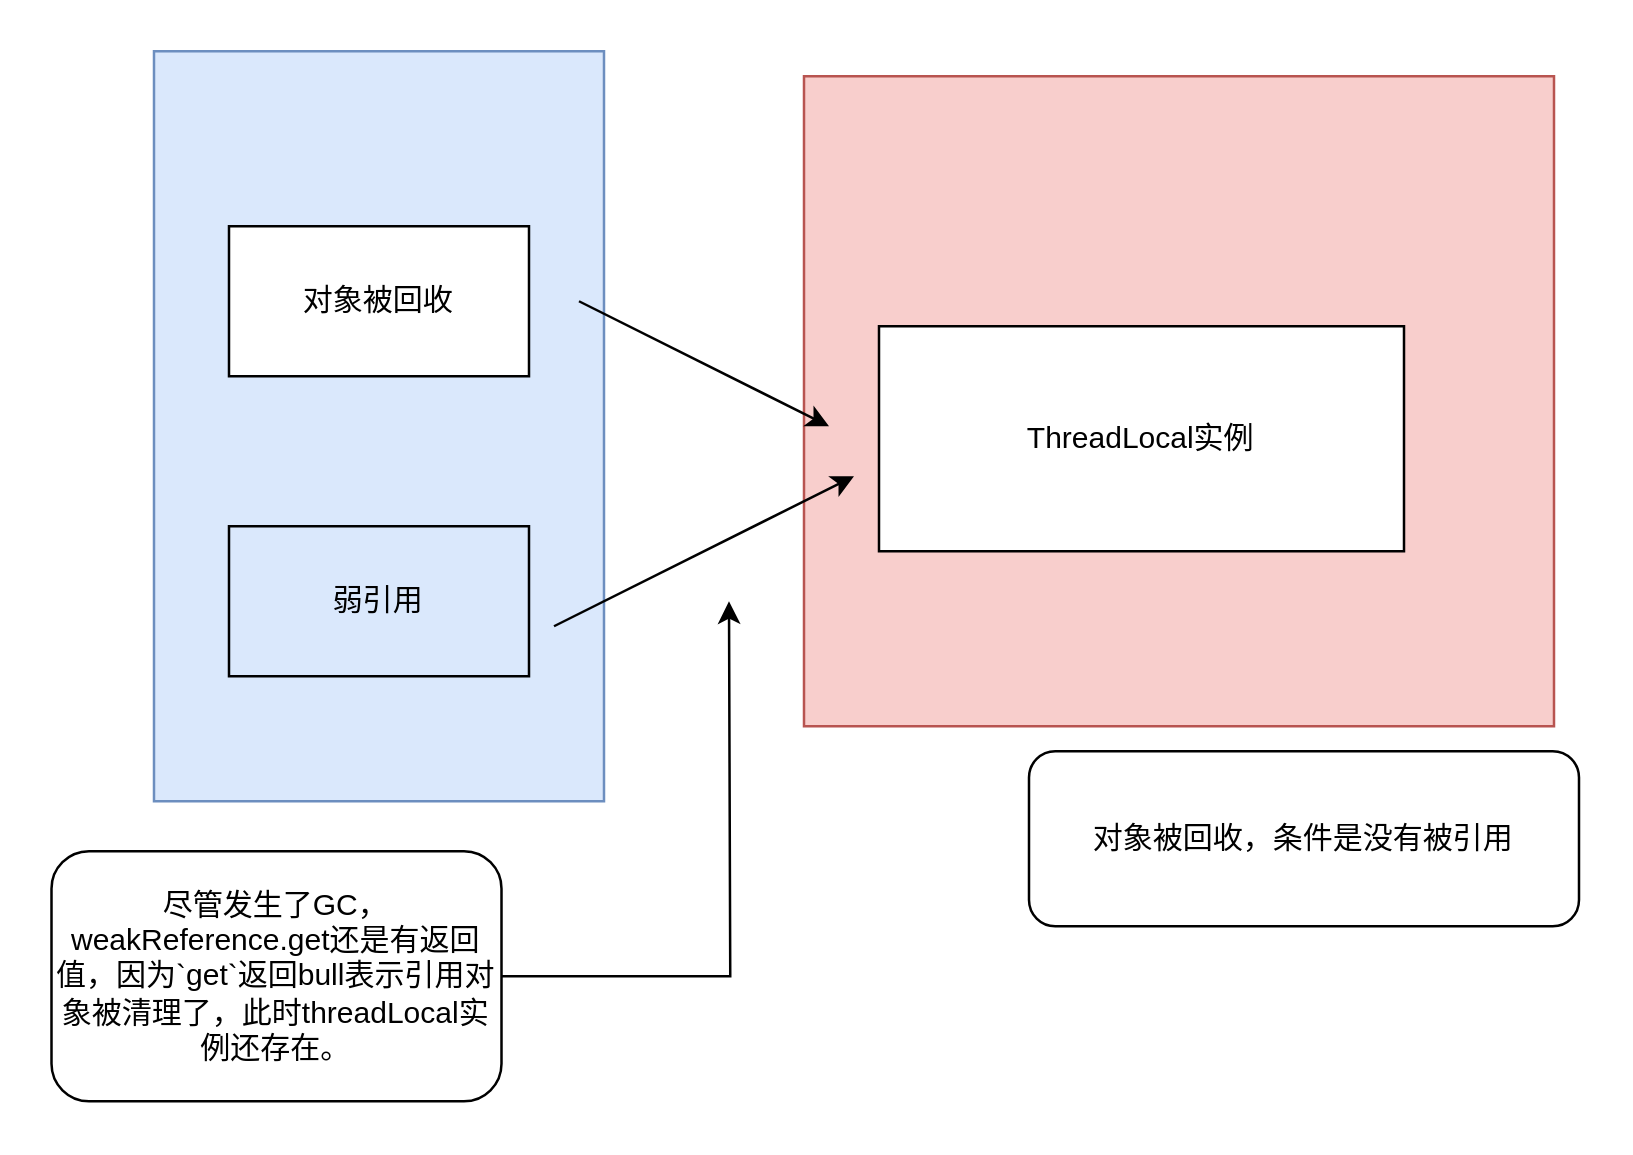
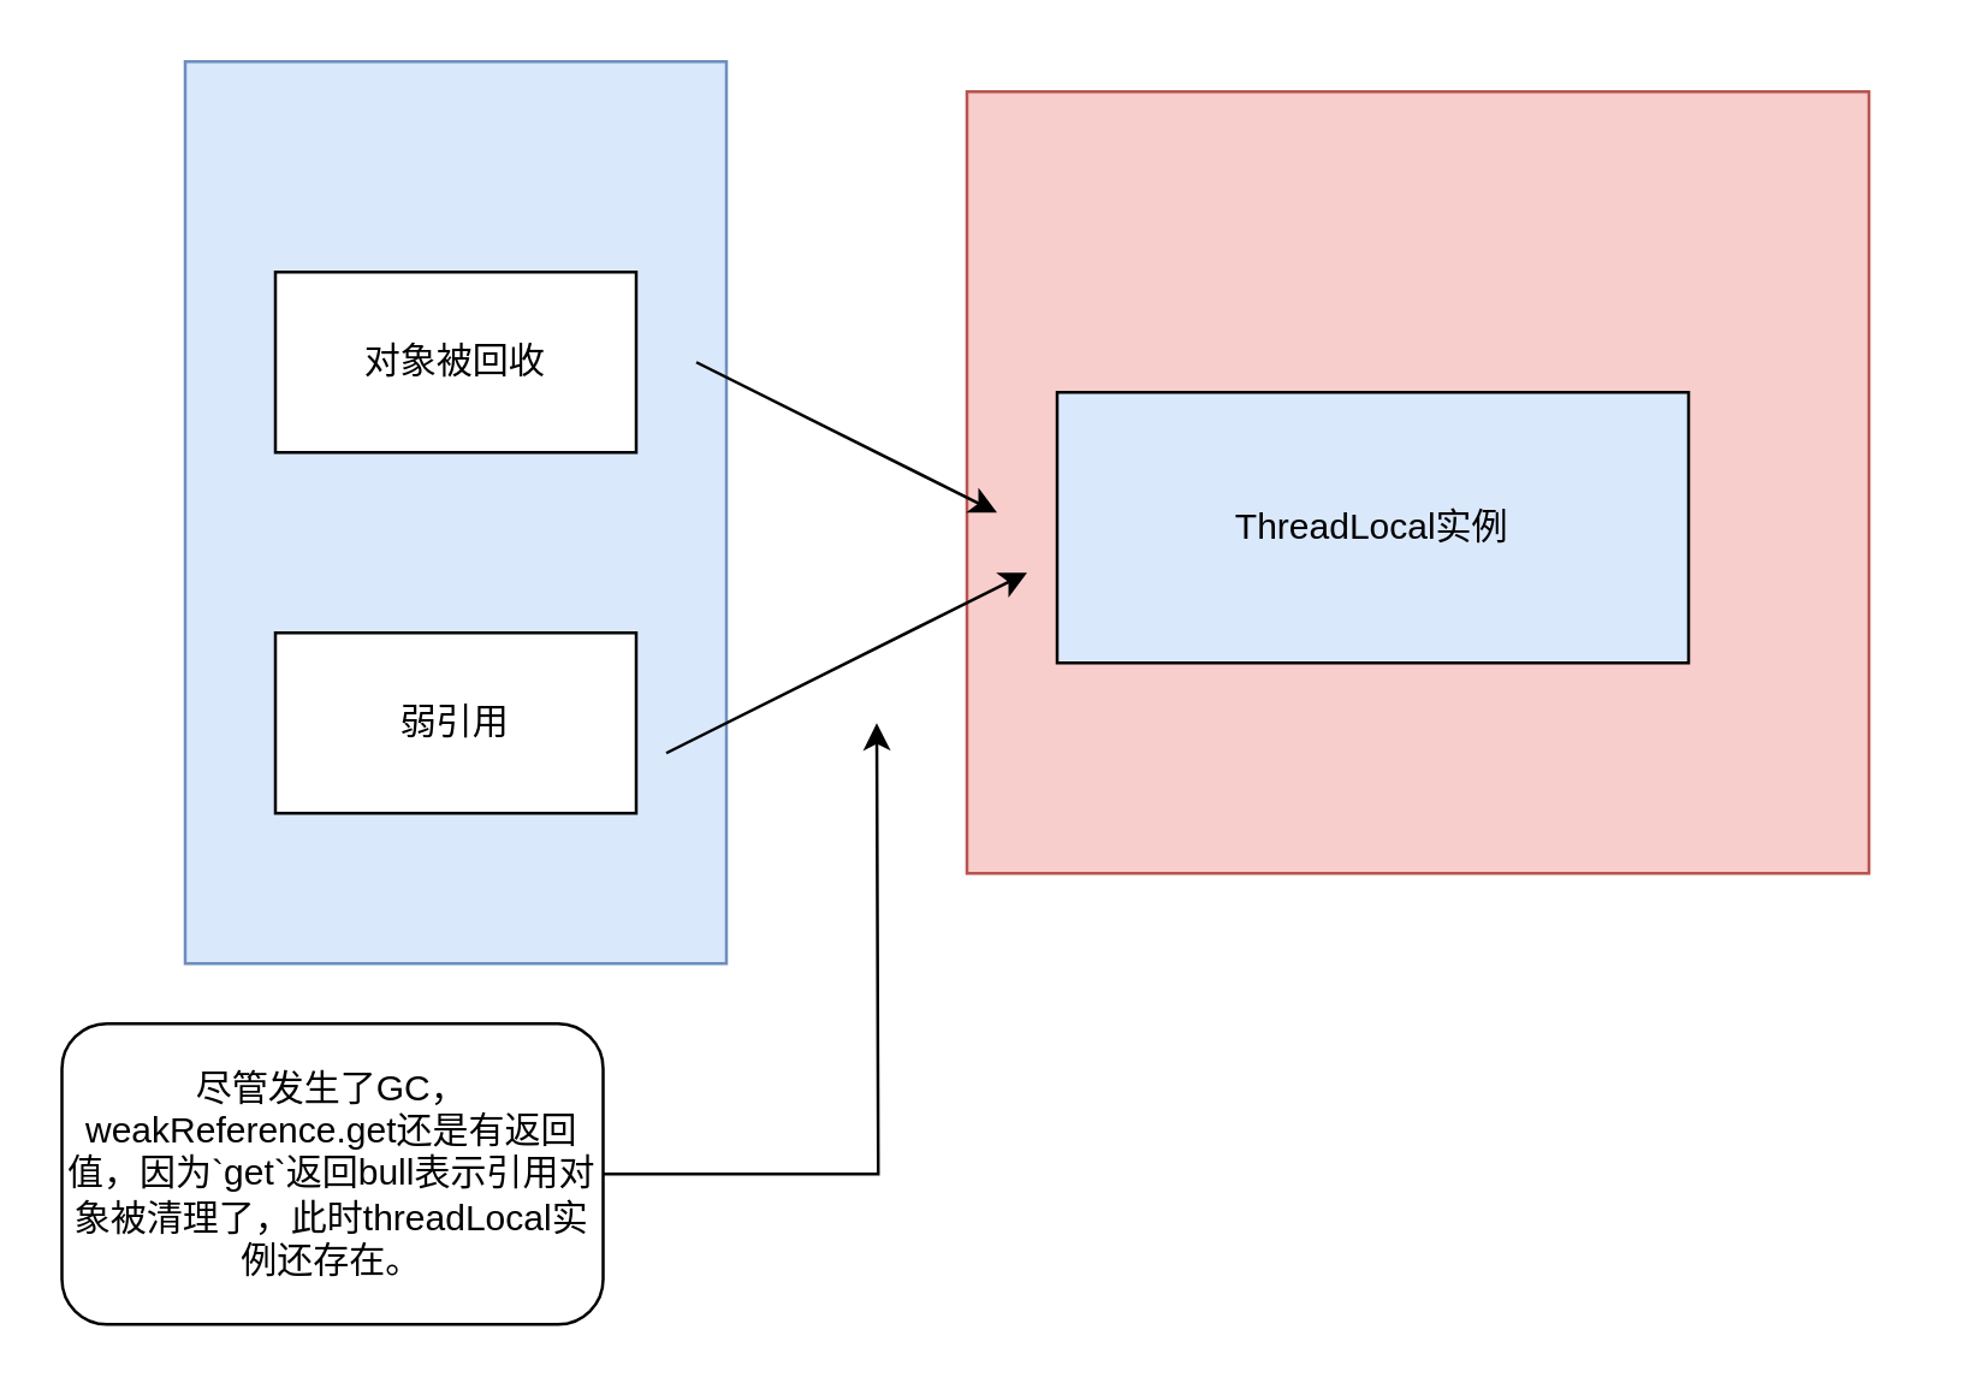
  <mxCell id="0" />
  <mxCell id="1" parent="0" />
  <mxCell id="2" value="" style="rounded=0;whiteSpace=wrap;html=1;fillColor=#f8cecc;strokeColor=#b85450;" vertex="1" parent="1"><mxGeometry x="321" y="30" width="300" height="260" as="geometry" /></mxCell>
  <mxCell id="3" value="" style="rounded=0;whiteSpace=wrap;html=1;fillColor=#dae8fc;strokeColor=#6c8ebf;" vertex="1" parent="1"><mxGeometry x="61" y="20" width="180" height="300" as="geometry" /></mxCell>
- <mxCell id="4" value="ThreadLocal实例" style="rounded=0;whiteSpace=wrap;html=1;" vertex="1" parent="1"><mxGeometry x="351" y="130" width="210" height="90" as="geometry" /></mxCell>
+ <mxCell id="4" value="ThreadLocal实例" style="rounded=0;whiteSpace=wrap;html=1;fillColor=#dae8fc;" vertex="1" parent="1"><mxGeometry x="351" y="130" width="210" height="90" as="geometry" /></mxCell>
  <mxCell id="5" value="对象被回收" style="rounded=0;whiteSpace=wrap;html=1;" vertex="1" parent="1"><mxGeometry x="91" y="90" width="120" height="60" as="geometry" /></mxCell>
- <mxCell id="6" value="弱引用" style="rounded=0;whiteSpace=wrap;html=1;fillColor=#dae8fc;" vertex="1" parent="1"><mxGeometry x="91" y="210" width="120" height="60" as="geometry" /></mxCell>
+ <mxCell id="6" value="弱引用" style="rounded=0;whiteSpace=wrap;html=1;" vertex="1" parent="1"><mxGeometry x="91" y="210" width="120" height="60" as="geometry" /></mxCell>
  <mxCell id="7" value="" style="endArrow=classic;html=1;" edge="1" parent="1"><mxGeometry width="50" height="50" relative="1" as="geometry"><mxPoint x="221" y="250" as="sourcePoint" /><mxPoint x="341" y="190" as="targetPoint" /></mxGeometry></mxCell>
  <mxCell id="8" value="" style="endArrow=classic;html=1;" edge="1" parent="1"><mxGeometry width="50" height="50" relative="1" as="geometry"><mxPoint x="231" y="120" as="sourcePoint" /><mxPoint x="331" y="170" as="targetPoint" /></mxGeometry></mxCell>
- <mxCell id="9" value="对象被回收，条件是没有被引用" style="rounded=1;whiteSpace=wrap;html=1;" vertex="1" parent="1"><mxGeometry x="411" y="300" width="220" height="70" as="geometry" /></mxCell>
  <mxCell id="10" style="edgeStyle=orthogonalEdgeStyle;rounded=0;orthogonalLoop=1;jettySize=auto;html=1;" edge="1" parent="1" source="11"><mxGeometry relative="1" as="geometry"><mxPoint x="291" y="240" as="targetPoint" /></mxGeometry></mxCell>
  <mxCell id="11" value="尽管发生了GC，weakReference.get还是有返回值，因为`get`返回bull表示引用对象被清理了，此时threadLocal实例还存在。" style="rounded=1;whiteSpace=wrap;html=1;" vertex="1" parent="1"><mxGeometry x="20" y="340" width="180" height="100" as="geometry" /></mxCell>
